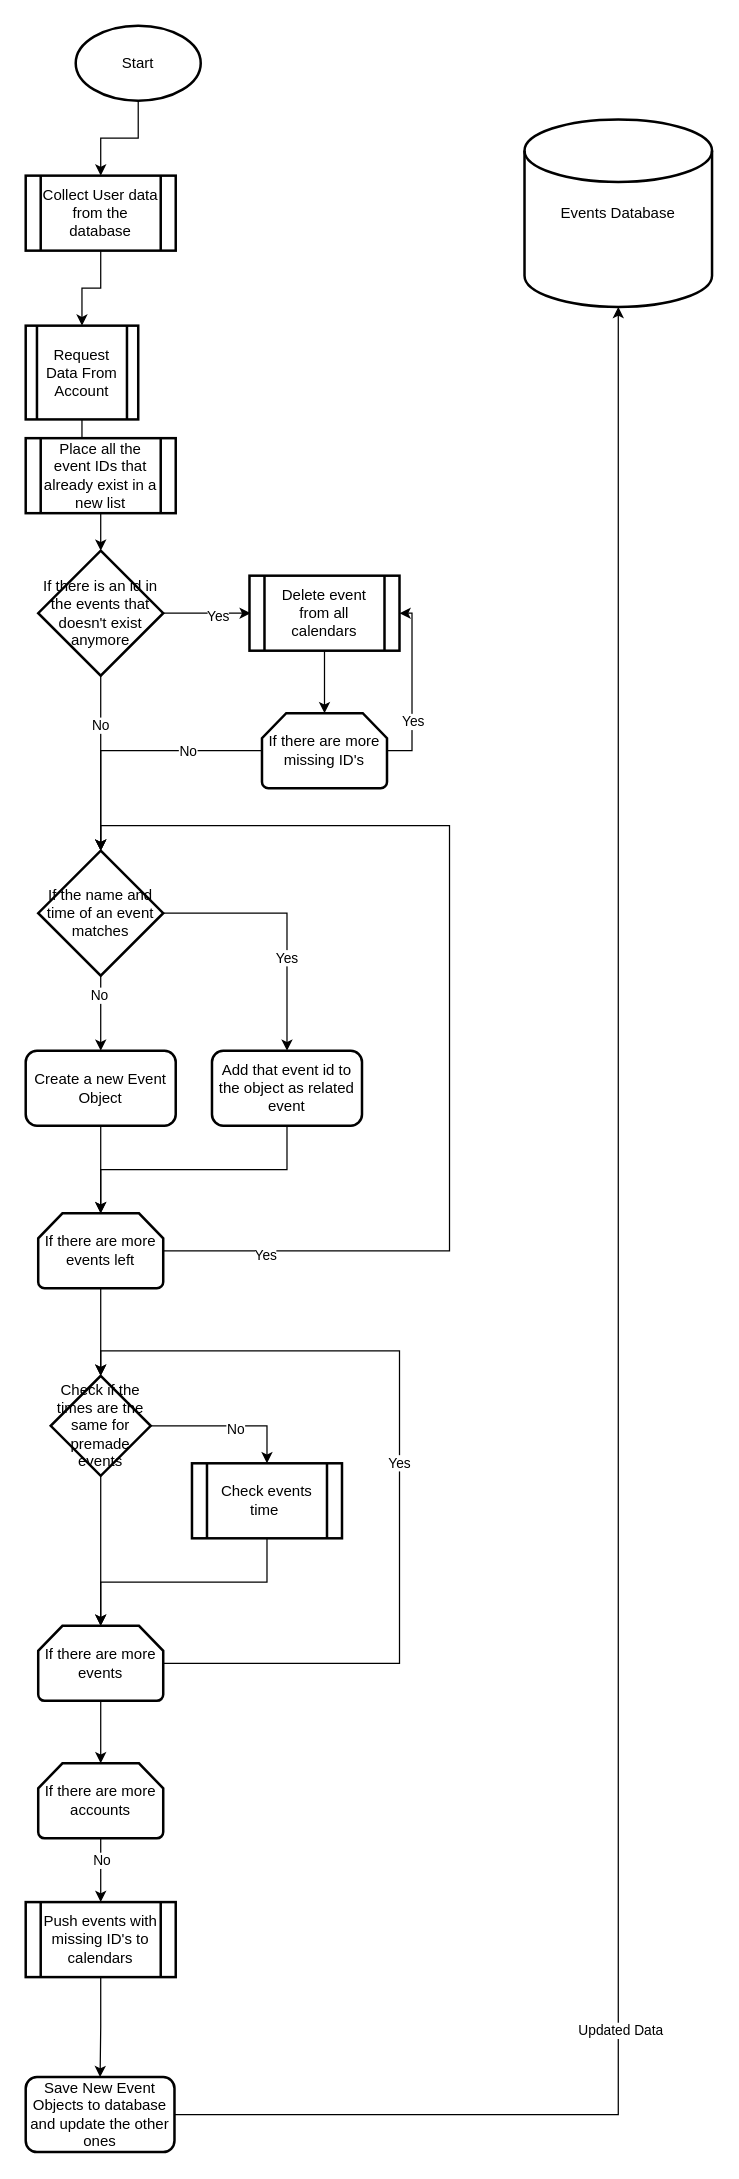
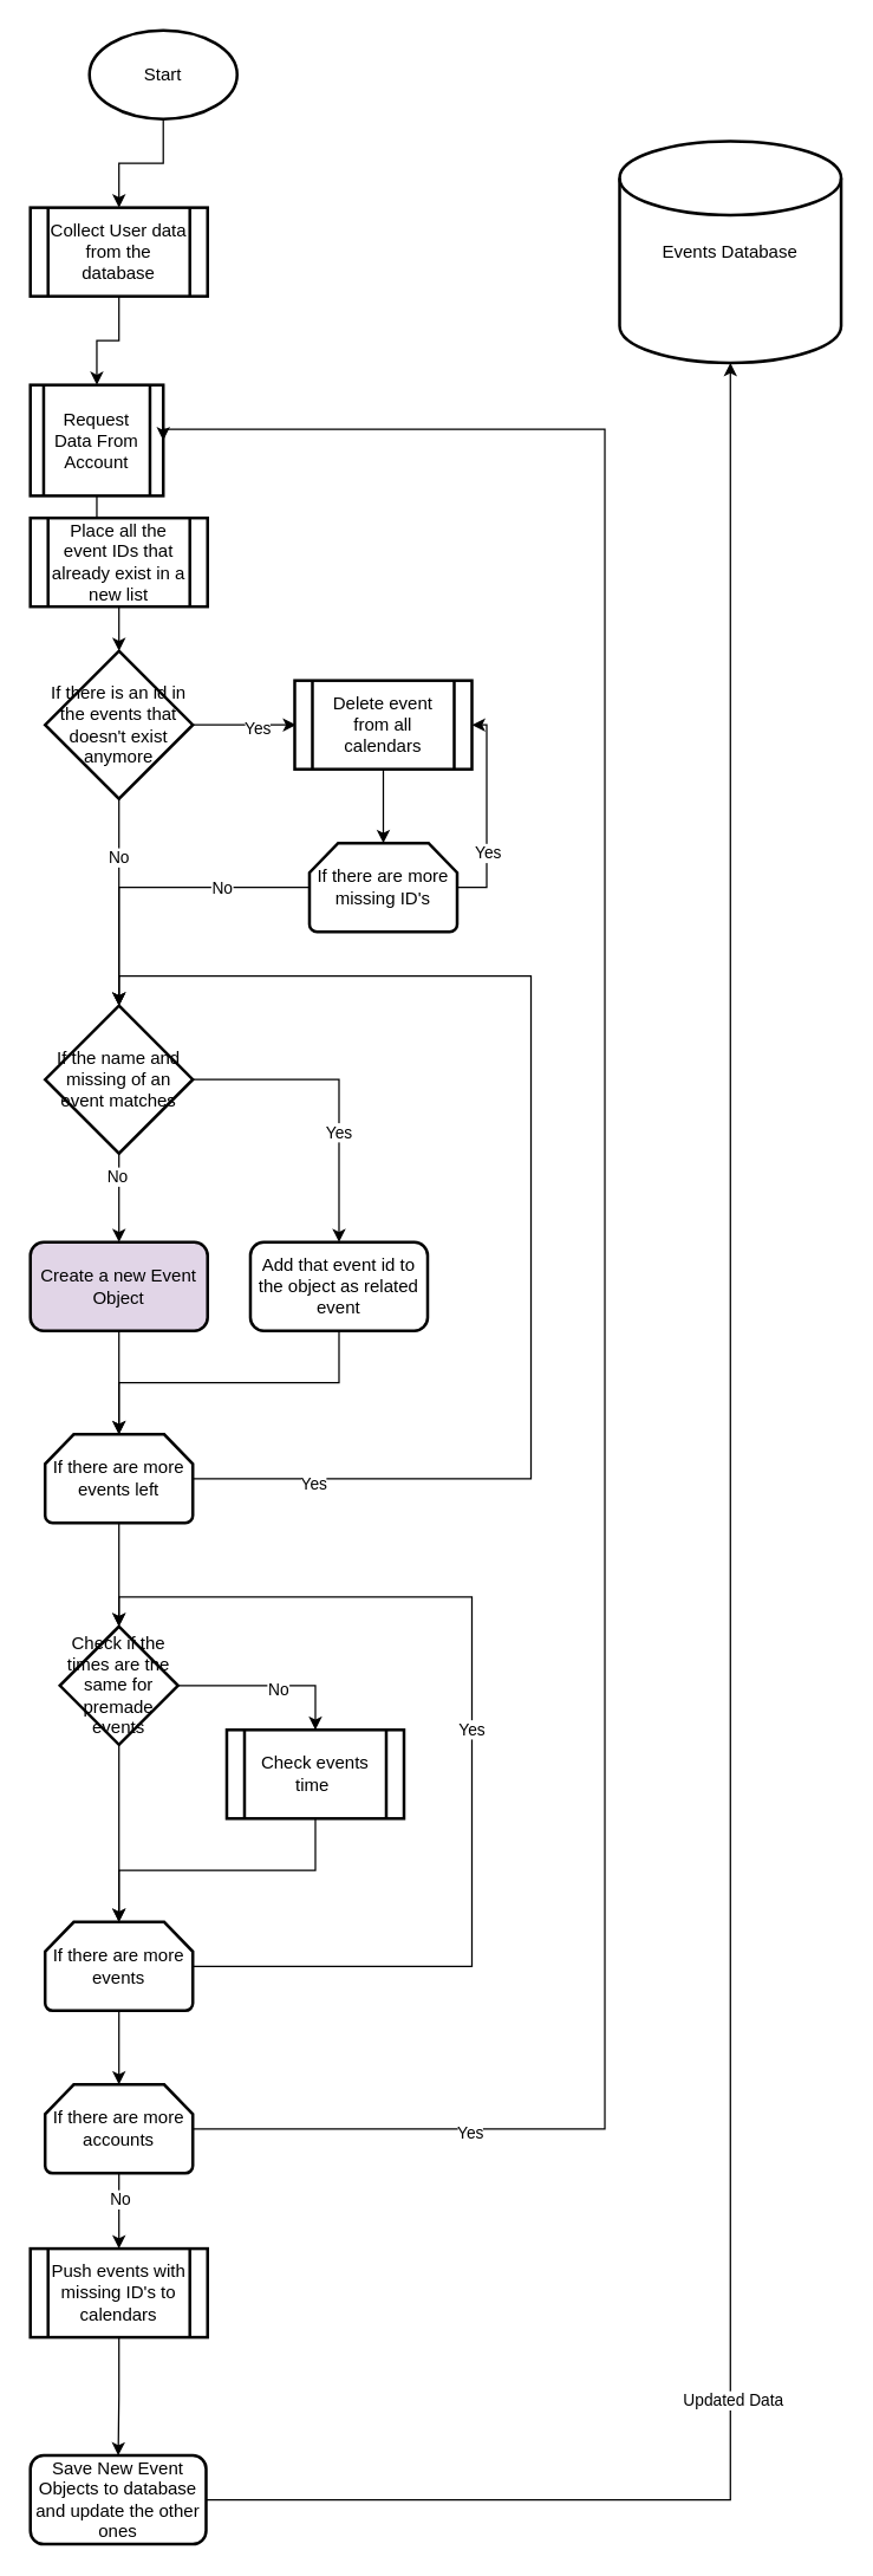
  <mxCell id="0" />
  <mxCell id="1" parent="0" />
  <mxCell id="2" value="" style="edgeStyle=orthogonalEdgeStyle;rounded=0;orthogonalLoop=1;jettySize=auto;html=1;" edge="1" parent="1" source="3" target="47"><mxGeometry relative="1" as="geometry" /></mxCell>
  <mxCell id="3" value="Start" style="strokeWidth=2;html=1;shape=mxgraph.flowchart.start_1;whiteSpace=wrap;" vertex="1" parent="1"><mxGeometry x="60" y="20" width="100" height="60" as="geometry" /></mxCell>
  <mxCell id="4" value="" style="edgeStyle=orthogonalEdgeStyle;rounded=0;orthogonalLoop=1;jettySize=auto;html=1;" edge="1" parent="1" source="5" target="7"><mxGeometry relative="1" as="geometry" /></mxCell>
  <mxCell id="5" value="Request Data From Account" style="shape=process;whiteSpace=wrap;html=1;backgroundOutline=1;strokeWidth=2;" vertex="1" parent="1"><mxGeometry x="20" y="260" width="90" height="75" as="geometry" /></mxCell>
  <mxCell id="6" value="" style="edgeStyle=orthogonalEdgeStyle;rounded=0;orthogonalLoop=1;jettySize=auto;html=1;" edge="1" parent="1" source="7" target="13"><mxGeometry relative="1" as="geometry" /></mxCell>
  <mxCell id="7" value="Place all the event IDs that already exist in a new list" style="shape=process;whiteSpace=wrap;html=1;backgroundOutline=1;strokeWidth=2;" vertex="1" parent="1"><mxGeometry x="20" y="350" width="120" height="60" as="geometry" /></mxCell>
  <mxCell id="8" value="Add that event id to the object as related event" style="rounded=1;whiteSpace=wrap;html=1;strokeWidth=2;" vertex="1" parent="1"><mxGeometry x="169" y="840" width="120" height="60" as="geometry" /></mxCell>
- <mxCell id="9" value="Create a new Event Object" style="rounded=1;whiteSpace=wrap;html=1;strokeWidth=2;" vertex="1" parent="1"><mxGeometry x="20" y="840" width="120" height="60" as="geometry" /></mxCell>
+ <mxCell id="9" value="Create a new Event Object" style="rounded=1;whiteSpace=wrap;html=1;strokeWidth=2;fillColor=#e1d5e7;" vertex="1" parent="1"><mxGeometry x="20" y="840" width="120" height="60" as="geometry" /></mxCell>
  <mxCell id="10" value="No" style="edgeStyle=orthogonalEdgeStyle;rounded=0;orthogonalLoop=1;jettySize=auto;html=1;entryX=0.5;entryY=0;entryDx=0;entryDy=0;entryPerimeter=0;" edge="1" parent="1" source="13" target="25"><mxGeometry x="-0.429" relative="1" as="geometry"><mxPoint x="80" y="630" as="targetPoint" /><mxPoint as="offset" /></mxGeometry></mxCell>
  <mxCell id="11" value="" style="edgeStyle=orthogonalEdgeStyle;rounded=0;orthogonalLoop=1;jettySize=auto;html=1;" edge="1" parent="1" source="13"><mxGeometry relative="1" as="geometry"><mxPoint x="200" y="490" as="targetPoint" /></mxGeometry></mxCell>
  <mxCell id="12" value="Yes" style="edgeLabel;html=1;align=center;verticalAlign=middle;resizable=0;points=[];" vertex="1" connectable="0" parent="11"><mxGeometry x="0.243" y="-2" relative="1" as="geometry"><mxPoint as="offset" /></mxGeometry></mxCell>
  <mxCell id="13" value="If there is an id in the events that doesn't exist anymore" style="strokeWidth=2;html=1;shape=mxgraph.flowchart.decision;whiteSpace=wrap;" vertex="1" parent="1"><mxGeometry x="30" y="440" width="100" height="100" as="geometry" /></mxCell>
  <mxCell id="14" value="" style="edgeStyle=orthogonalEdgeStyle;rounded=0;orthogonalLoop=1;jettySize=auto;html=1;" edge="1" parent="1" source="15" target="20"><mxGeometry relative="1" as="geometry" /></mxCell>
  <mxCell id="15" value="Delete event from all calendars" style="shape=process;whiteSpace=wrap;html=1;backgroundOutline=1;strokeWidth=2;" vertex="1" parent="1"><mxGeometry x="199" y="460" width="120" height="60" as="geometry" /></mxCell>
  <mxCell id="16" style="edgeStyle=orthogonalEdgeStyle;rounded=0;orthogonalLoop=1;jettySize=auto;html=1;entryX=1;entryY=0.5;entryDx=0;entryDy=0;exitX=1;exitY=0.5;exitDx=0;exitDy=0;exitPerimeter=0;" edge="1" parent="1" source="20" target="15"><mxGeometry relative="1" as="geometry" /></mxCell>
  <mxCell id="17" value="Yes" style="edgeLabel;html=1;align=center;verticalAlign=middle;resizable=0;points=[];" vertex="1" connectable="0" parent="16"><mxGeometry x="-0.366" relative="1" as="geometry"><mxPoint as="offset" /></mxGeometry></mxCell>
  <mxCell id="18" style="edgeStyle=orthogonalEdgeStyle;rounded=0;orthogonalLoop=1;jettySize=auto;html=1;exitX=0;exitY=0.5;exitDx=0;exitDy=0;exitPerimeter=0;entryX=0.5;entryY=0;entryDx=0;entryDy=0;entryPerimeter=0;" edge="1" parent="1" source="20" target="25"><mxGeometry relative="1" as="geometry"><mxPoint x="80" y="630" as="targetPoint" /></mxGeometry></mxCell>
  <mxCell id="19" value="No" style="edgeLabel;html=1;align=center;verticalAlign=middle;resizable=0;points=[];" vertex="1" connectable="0" parent="18"><mxGeometry x="-0.426" relative="1" as="geometry"><mxPoint as="offset" /></mxGeometry></mxCell>
  <mxCell id="20" value="If there are more missing ID's" style="strokeWidth=2;html=1;shape=mxgraph.flowchart.loop_limit;whiteSpace=wrap;" vertex="1" parent="1"><mxGeometry x="209" y="570" width="100" height="60" as="geometry" /></mxCell>
  <mxCell id="21" style="edgeStyle=orthogonalEdgeStyle;rounded=0;orthogonalLoop=1;jettySize=auto;html=1;exitX=1;exitY=0.5;exitDx=0;exitDy=0;exitPerimeter=0;entryX=0.5;entryY=0;entryDx=0;entryDy=0;" edge="1" parent="1" source="25" target="8"><mxGeometry relative="1" as="geometry" /></mxCell>
  <mxCell id="22" value="Yes" style="edgeLabel;html=1;align=center;verticalAlign=middle;resizable=0;points=[];" vertex="1" connectable="0" parent="21"><mxGeometry x="0.282" y="-1" relative="1" as="geometry"><mxPoint as="offset" /></mxGeometry></mxCell>
  <mxCell id="23" style="edgeStyle=orthogonalEdgeStyle;rounded=0;orthogonalLoop=1;jettySize=auto;html=1;exitX=0.5;exitY=1;exitDx=0;exitDy=0;exitPerimeter=0;" edge="1" parent="1" source="25" target="9"><mxGeometry relative="1" as="geometry" /></mxCell>
  <mxCell id="24" value="No" style="edgeLabel;html=1;align=center;verticalAlign=middle;resizable=0;points=[];" vertex="1" connectable="0" parent="23"><mxGeometry x="-0.511" y="-2" relative="1" as="geometry"><mxPoint as="offset" /></mxGeometry></mxCell>
- <mxCell id="25" value="If the name and time of an event matches" style="strokeWidth=2;html=1;shape=mxgraph.flowchart.decision;whiteSpace=wrap;" vertex="1" parent="1"><mxGeometry x="30" y="680" width="100" height="100" as="geometry" /></mxCell>
+ <mxCell id="25" value="If the name and missing of an event matches" style="strokeWidth=2;html=1;shape=mxgraph.flowchart.decision;whiteSpace=wrap;" vertex="1" parent="1"><mxGeometry x="30" y="680" width="100" height="100" as="geometry" /></mxCell>
  <mxCell id="26" value="" style="edgeStyle=orthogonalEdgeStyle;rounded=0;orthogonalLoop=1;jettySize=auto;html=1;" edge="1" parent="1" source="27" target="34"><mxGeometry relative="1" as="geometry" /></mxCell>
  <mxCell id="27" value="If there are more events left" style="strokeWidth=2;html=1;shape=mxgraph.flowchart.loop_limit;whiteSpace=wrap;" vertex="1" parent="1"><mxGeometry x="30" y="970" width="100" height="60" as="geometry" /></mxCell>
  <mxCell id="28" style="edgeStyle=orthogonalEdgeStyle;rounded=0;orthogonalLoop=1;jettySize=auto;html=1;exitX=0.5;exitY=1;exitDx=0;exitDy=0;entryX=0.5;entryY=0;entryDx=0;entryDy=0;entryPerimeter=0;" edge="1" parent="1" source="9" target="27"><mxGeometry relative="1" as="geometry" /></mxCell>
  <mxCell id="29" style="edgeStyle=orthogonalEdgeStyle;rounded=0;orthogonalLoop=1;jettySize=auto;html=1;exitX=0.5;exitY=1;exitDx=0;exitDy=0;entryX=0.5;entryY=0;entryDx=0;entryDy=0;entryPerimeter=0;" edge="1" parent="1" source="8" target="27"><mxGeometry relative="1" as="geometry" /></mxCell>
  <mxCell id="30" style="edgeStyle=orthogonalEdgeStyle;rounded=0;orthogonalLoop=1;jettySize=auto;html=1;exitX=1;exitY=0.5;exitDx=0;exitDy=0;exitPerimeter=0;entryX=0.5;entryY=0;entryDx=0;entryDy=0;entryPerimeter=0;" edge="1" parent="1" source="27" target="25"><mxGeometry relative="1" as="geometry"><Array as="points"><mxPoint x="359" y="1000" /><mxPoint x="359" y="660" /><mxPoint x="80" y="660" /></Array></mxGeometry></mxCell>
  <mxCell id="31" value="Yes" style="edgeLabel;html=1;align=center;verticalAlign=middle;resizable=0;points=[];" vertex="1" connectable="0" parent="30"><mxGeometry x="-0.814" y="-3" relative="1" as="geometry"><mxPoint as="offset" /></mxGeometry></mxCell>
  <mxCell id="32" value="" style="edgeStyle=orthogonalEdgeStyle;rounded=0;orthogonalLoop=1;jettySize=auto;html=1;" edge="1" parent="1" source="34" target="35"><mxGeometry relative="1" as="geometry"><Array as="points"><mxPoint x="213" y="1140" /></Array></mxGeometry></mxCell>
  <mxCell id="33" value="No" style="edgeLabel;html=1;align=center;verticalAlign=middle;resizable=0;points=[];" vertex="1" connectable="0" parent="32"><mxGeometry x="0.085" y="-2" relative="1" as="geometry"><mxPoint as="offset" /></mxGeometry></mxCell>
  <mxCell id="34" value="Check if the times are the same for premade events" style="rhombus;whiteSpace=wrap;html=1;strokeWidth=2;" vertex="1" parent="1"><mxGeometry x="40" y="1100" width="80" height="80" as="geometry" /></mxCell>
  <mxCell id="35" value="Check events time&amp;nbsp;" style="shape=process;whiteSpace=wrap;html=1;backgroundOutline=1;strokeWidth=2;" vertex="1" parent="1"><mxGeometry x="153" y="1170" width="120" height="60" as="geometry" /></mxCell>
  <mxCell id="36" value="Yes" style="edgeStyle=orthogonalEdgeStyle;rounded=0;orthogonalLoop=1;jettySize=auto;html=1;exitX=1;exitY=0.5;exitDx=0;exitDy=0;exitPerimeter=0;entryX=0.5;entryY=0;entryDx=0;entryDy=0;" edge="1" parent="1" source="37" target="34"><mxGeometry relative="1" as="geometry"><Array as="points"><mxPoint x="319" y="1330" /><mxPoint x="319" y="1080" /><mxPoint x="80" y="1080" /></Array></mxGeometry></mxCell>
  <mxCell id="37" value="If there are more events" style="strokeWidth=2;html=1;shape=mxgraph.flowchart.loop_limit;whiteSpace=wrap;" vertex="1" parent="1"><mxGeometry x="30" y="1300" width="100" height="60" as="geometry" /></mxCell>
  <mxCell id="38" style="edgeStyle=orthogonalEdgeStyle;rounded=0;orthogonalLoop=1;jettySize=auto;html=1;exitX=0.5;exitY=1;exitDx=0;exitDy=0;entryX=0.5;entryY=0;entryDx=0;entryDy=0;entryPerimeter=0;" edge="1" parent="1" source="35" target="37"><mxGeometry relative="1" as="geometry" /></mxCell>
  <mxCell id="39" style="edgeStyle=orthogonalEdgeStyle;rounded=0;orthogonalLoop=1;jettySize=auto;html=1;exitX=0.5;exitY=1;exitDx=0;exitDy=0;entryX=0.5;entryY=0;entryDx=0;entryDy=0;entryPerimeter=0;" edge="1" parent="1" source="34" target="37"><mxGeometry relative="1" as="geometry" /></mxCell>
  <mxCell id="40" value="" style="edgeStyle=orthogonalEdgeStyle;rounded=0;orthogonalLoop=1;jettySize=auto;html=1;" edge="1" parent="1" source="41" target="42"><mxGeometry relative="1" as="geometry" /></mxCell>
  <mxCell id="41" value="Push events with missing ID's to calendars" style="shape=process;whiteSpace=wrap;html=1;backgroundOutline=1;strokeWidth=2;" vertex="1" parent="1"><mxGeometry x="20" y="1521" width="120" height="60" as="geometry" /></mxCell>
  <mxCell id="42" value="Save New Event Objects to database and update the other ones" style="rounded=1;whiteSpace=wrap;html=1;strokeWidth=2;" vertex="1" parent="1"><mxGeometry x="20" y="1661" width="119" height="60" as="geometry" /></mxCell>
  <mxCell id="43" value="Events Database" style="strokeWidth=2;html=1;shape=mxgraph.flowchart.database;whiteSpace=wrap;" vertex="1" parent="1"><mxGeometry x="419" y="95" width="150" height="150" as="geometry" /></mxCell>
  <mxCell id="44" style="edgeStyle=orthogonalEdgeStyle;rounded=0;orthogonalLoop=1;jettySize=auto;html=1;exitX=1;exitY=0.5;exitDx=0;exitDy=0;entryX=0.5;entryY=1;entryDx=0;entryDy=0;entryPerimeter=0;" edge="1" parent="1" source="42" target="43"><mxGeometry relative="1" as="geometry" /></mxCell>
  <mxCell id="45" value="Updated Data" style="edgeLabel;html=1;align=center;verticalAlign=middle;resizable=0;points=[];" vertex="1" connectable="0" parent="44"><mxGeometry x="-0.53" y="-1" relative="1" as="geometry"><mxPoint as="offset" /></mxGeometry></mxCell>
  <mxCell id="46" style="edgeStyle=orthogonalEdgeStyle;rounded=0;orthogonalLoop=1;jettySize=auto;html=1;exitX=0.5;exitY=1;exitDx=0;exitDy=0;entryX=0.5;entryY=0;entryDx=0;entryDy=0;" edge="1" parent="1" source="47" target="5"><mxGeometry relative="1" as="geometry" /></mxCell>
  <mxCell id="47" value="Collect User data from the database" style="shape=process;whiteSpace=wrap;html=1;backgroundOutline=1;strokeWidth=2;" vertex="1" parent="1"><mxGeometry x="20" y="140" width="120" height="60" as="geometry" /></mxCell>
+ <mxCell id="48" style="edgeStyle=orthogonalEdgeStyle;rounded=0;orthogonalLoop=1;jettySize=auto;html=1;exitX=1;exitY=0.5;exitDx=0;exitDy=0;exitPerimeter=0;entryX=1;entryY=0.5;entryDx=0;entryDy=0;" edge="1" parent="1" source="52" target="5"><mxGeometry relative="1" as="geometry"><Array as="points"><mxPoint x="409" y="1440" /><mxPoint x="409" y="290" /></Array></mxGeometry></mxCell>
+ <mxCell id="49" value="Yes" style="edgeLabel;html=1;align=center;verticalAlign=middle;resizable=0;points=[];" vertex="1" connectable="0" parent="48"><mxGeometry x="-0.784" y="-2" relative="1" as="geometry"><mxPoint as="offset" /></mxGeometry></mxCell>
  <mxCell id="50" style="edgeStyle=orthogonalEdgeStyle;rounded=0;orthogonalLoop=1;jettySize=auto;html=1;entryX=0.5;entryY=0;entryDx=0;entryDy=0;" edge="1" parent="1" source="52" target="41"><mxGeometry relative="1" as="geometry" /></mxCell>
  <mxCell id="51" value="No" style="edgeLabel;html=1;align=center;verticalAlign=middle;resizable=0;points=[];" vertex="1" connectable="0" parent="50"><mxGeometry x="-0.334" relative="1" as="geometry"><mxPoint as="offset" /></mxGeometry></mxCell>
  <mxCell id="52" value="If there are more accounts" style="strokeWidth=2;html=1;shape=mxgraph.flowchart.loop_limit;whiteSpace=wrap;" vertex="1" parent="1"><mxGeometry x="30" y="1410" width="100" height="60" as="geometry" /></mxCell>
  <mxCell id="53" style="edgeStyle=orthogonalEdgeStyle;rounded=0;orthogonalLoop=1;jettySize=auto;html=1;exitX=0.5;exitY=1;exitDx=0;exitDy=0;exitPerimeter=0;entryX=0.5;entryY=0;entryDx=0;entryDy=0;entryPerimeter=0;" edge="1" parent="1" source="37" target="52"><mxGeometry relative="1" as="geometry" /></mxCell>
